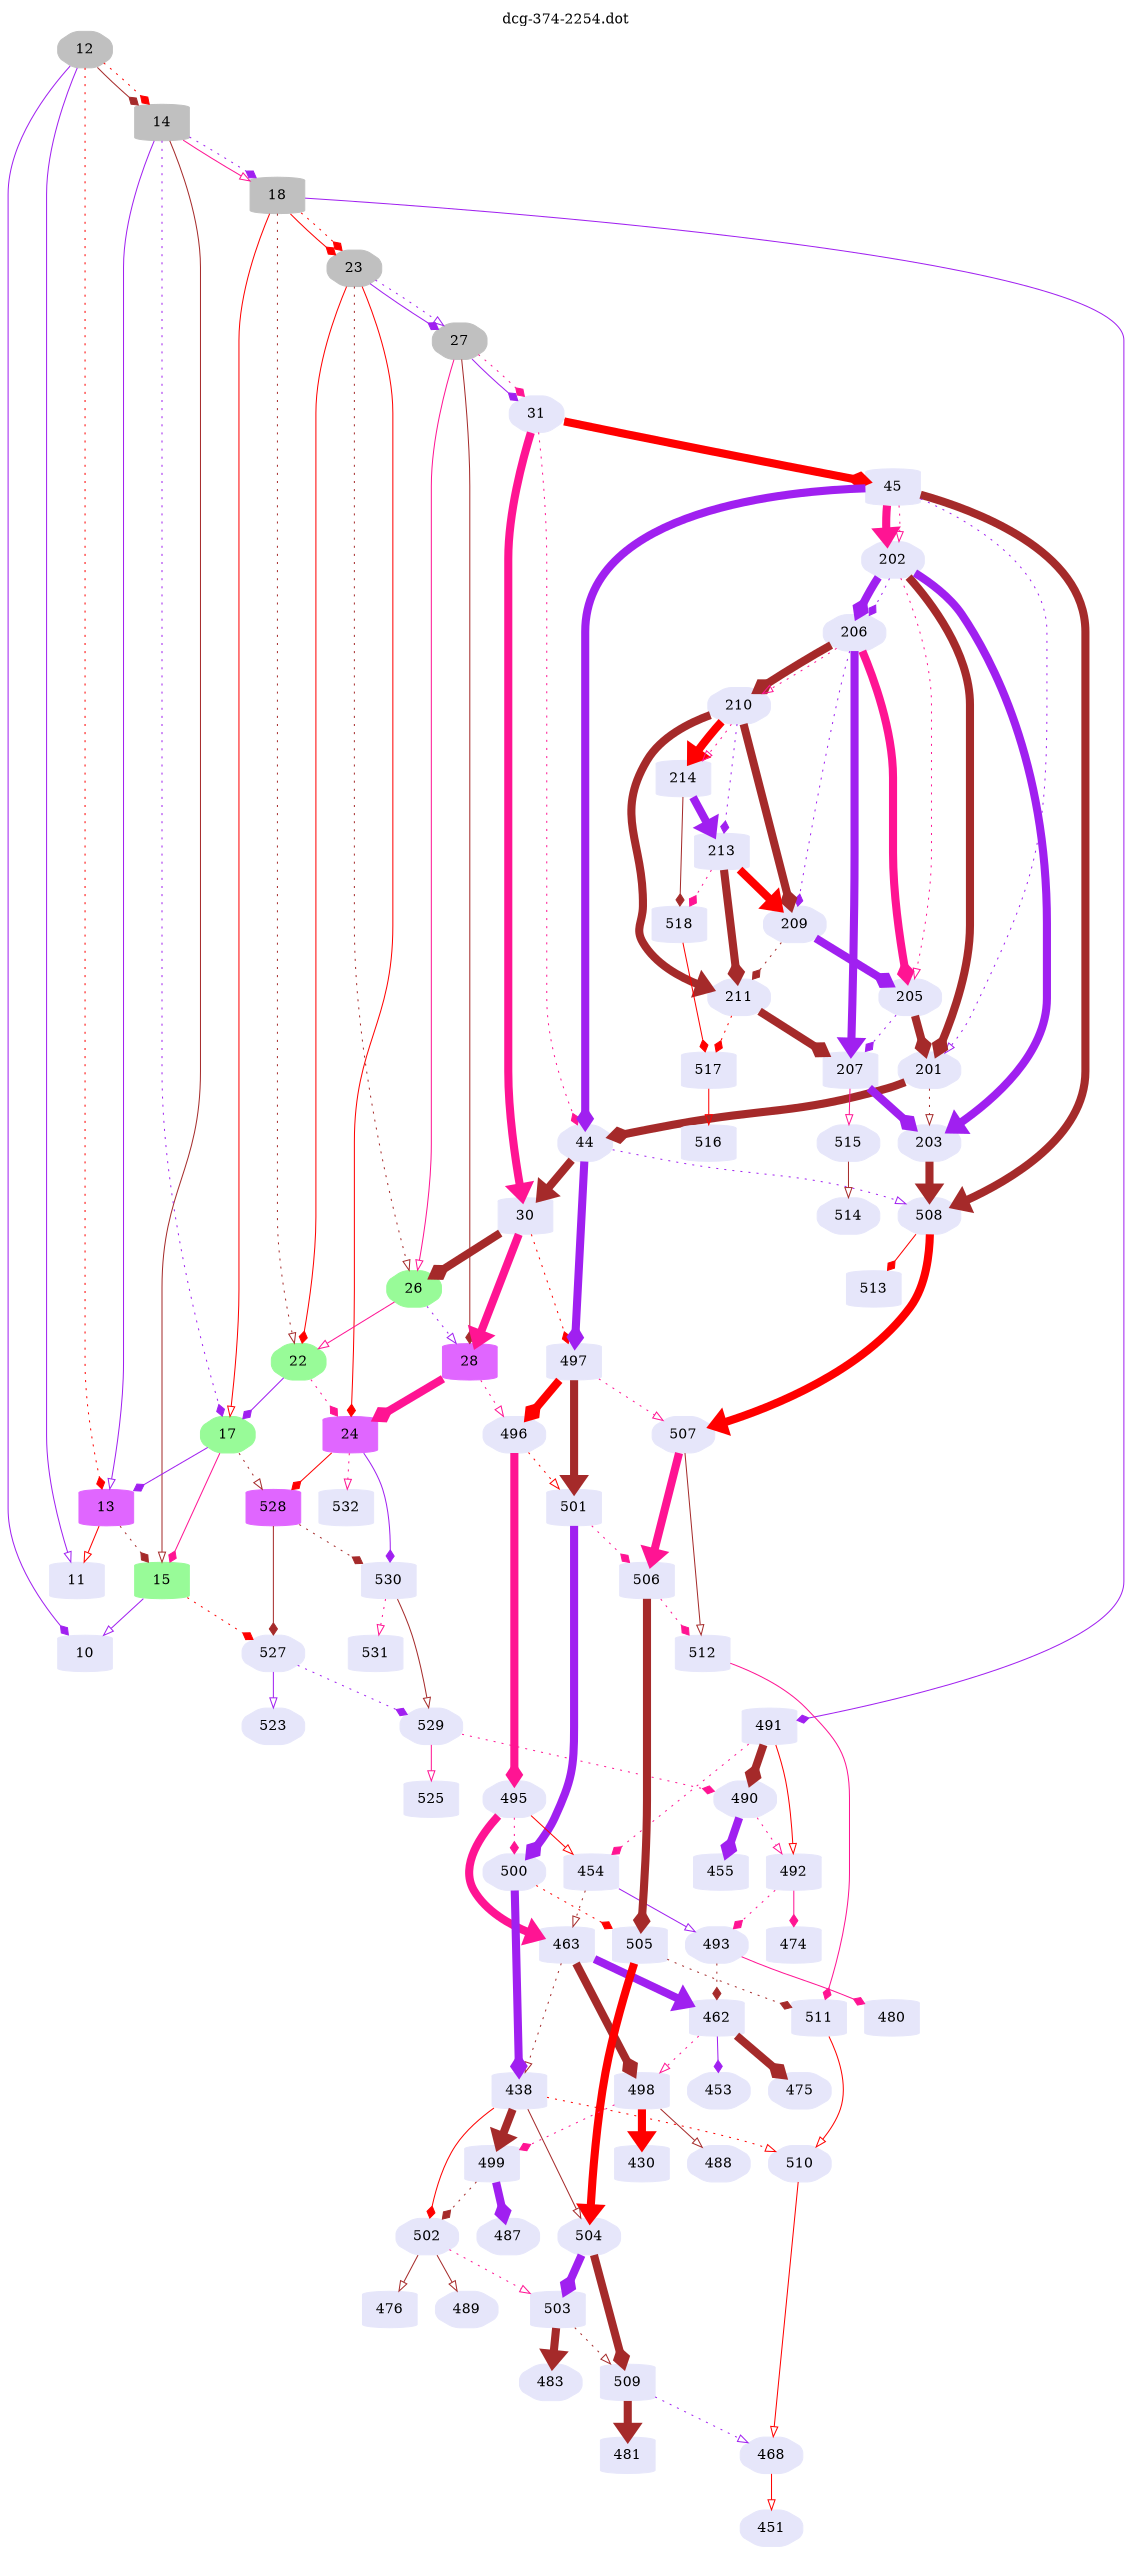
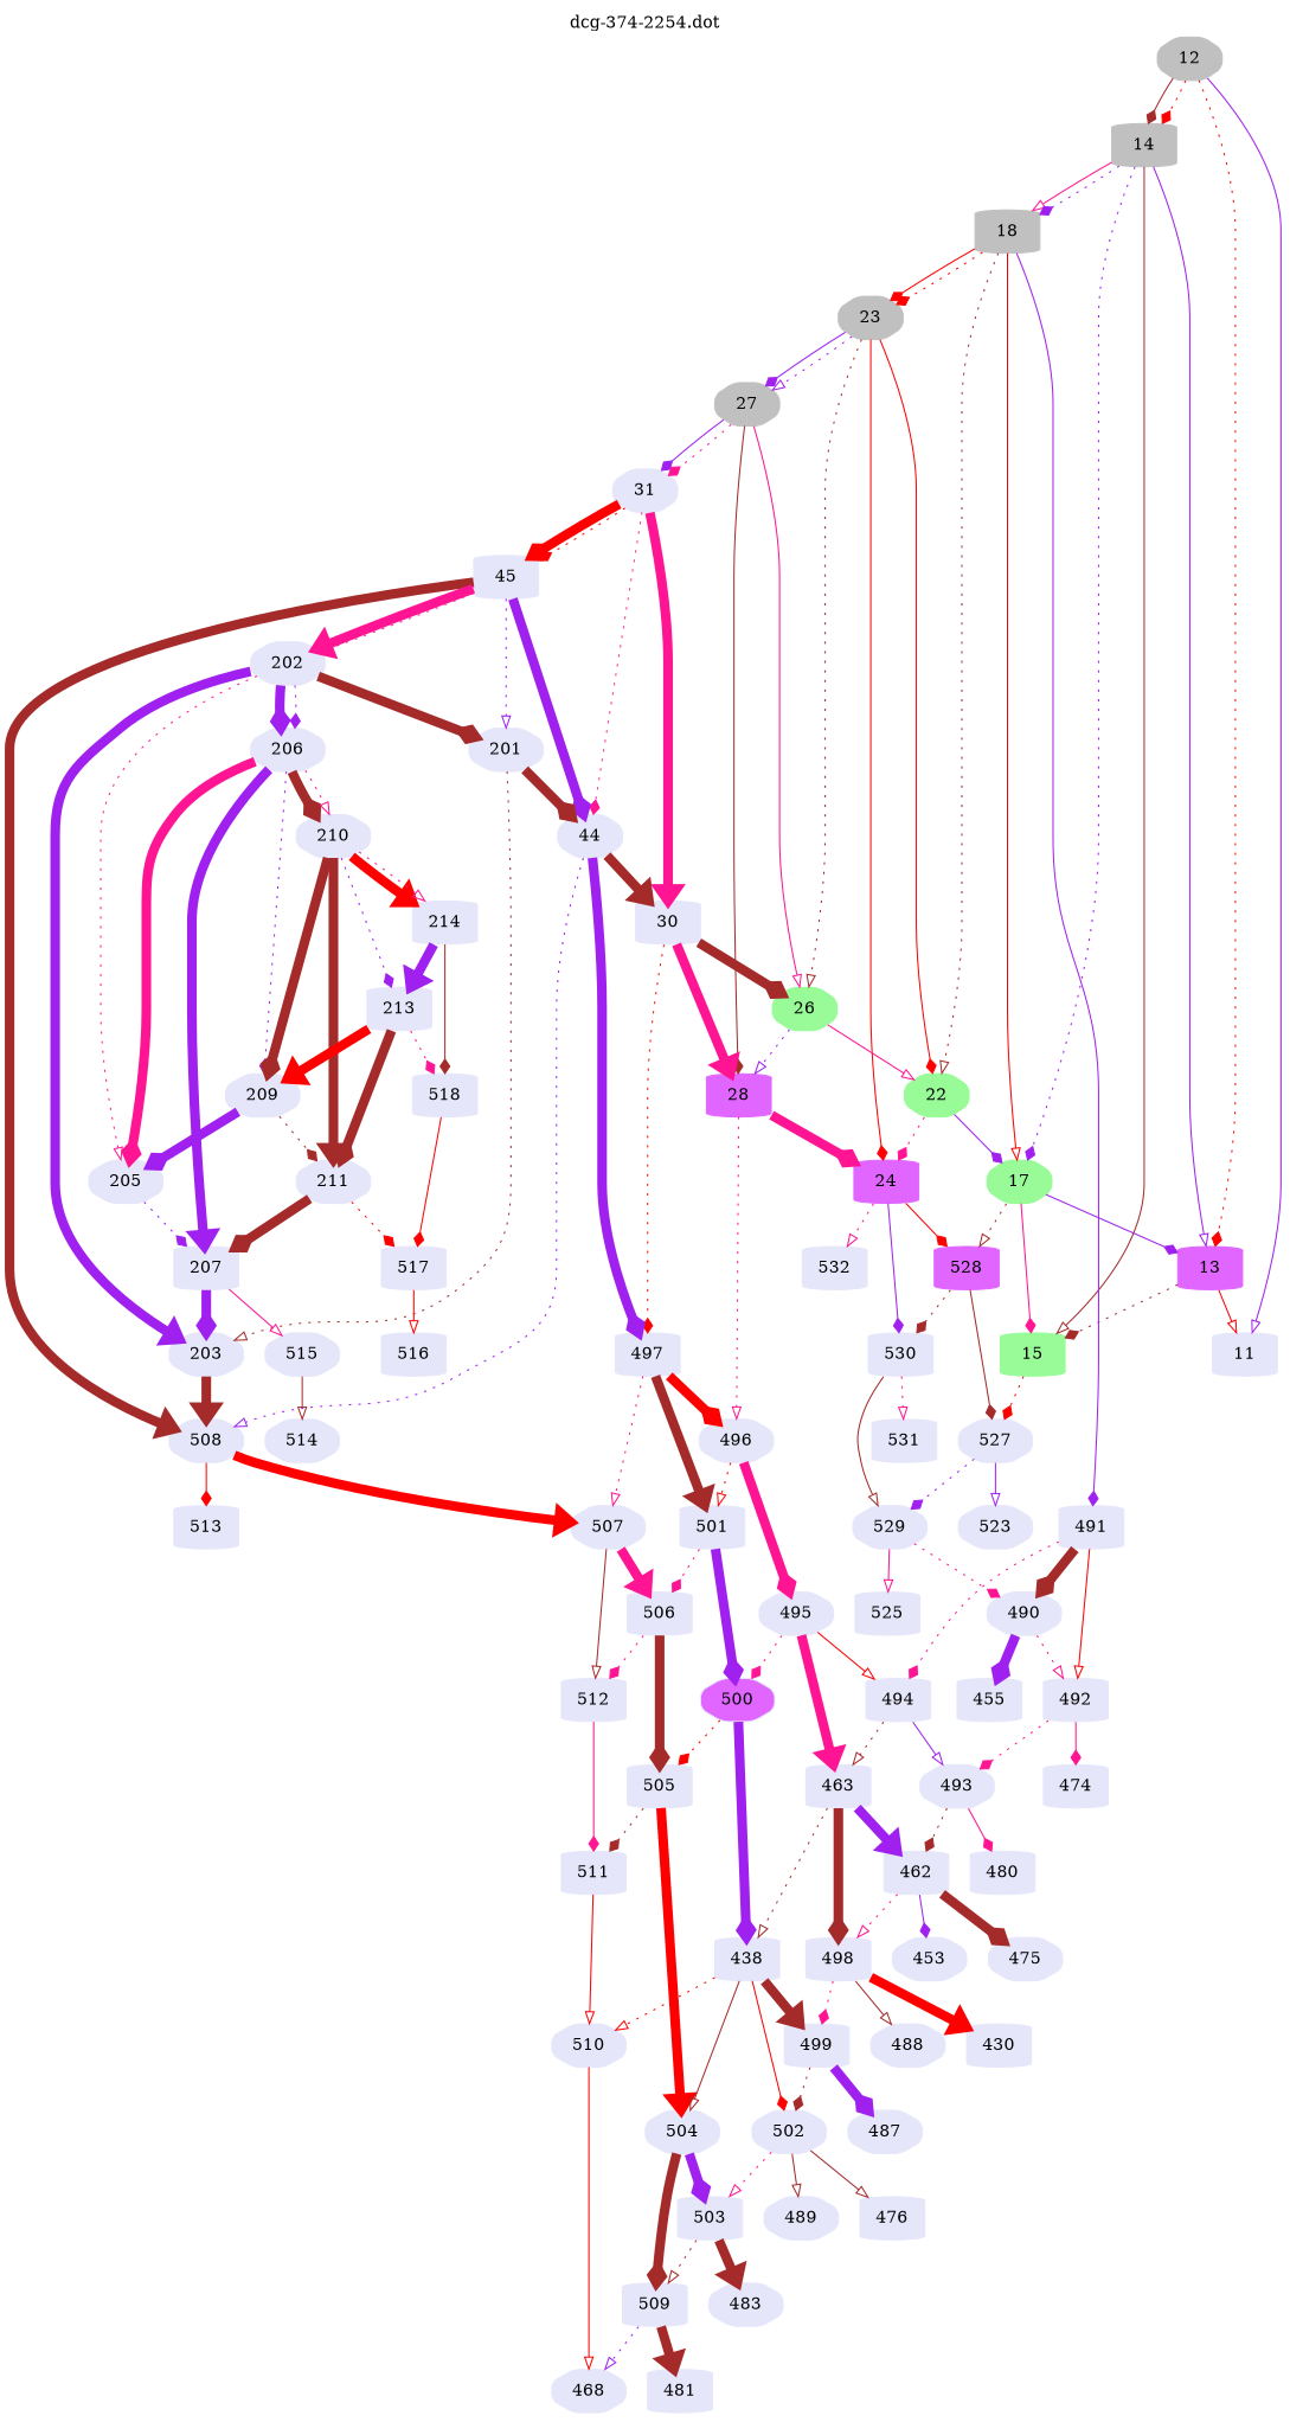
  digraph {
    fontname="DejaVu Serif"
    label="dcg-374-2254.dot"
    labelloc=t
    node [color=lavender fontname="DejaVu Serif" shape=cylinder style="rounded,filled"]
    edge [arrowhead=diamond color=brown fontname="DejaVu Serif"]
    n1 [color=grey label=12 shape=octagon]
    n2 [label=11]
-   n3 [label=10]
    n4 [color=grey label=14]
    n5 [color=mediumorchid1 label=13]
    n6 [color=palegreen label=15]
    n7 [color=grey label=18]
    n8 [color=palegreen label=17 shape=octagon]
    n9 [label=527 shape=octagon]
    n10 [label=491]
    n11 [color=grey label=23 shape=octagon]
    n12 [color=palegreen label=22 shape=octagon]
    n13 [color=mediumorchid1 label=528]
    n14 [label=529 shape=octagon]
    n15 [label=523 shape=octagon]
-   n16 [label=454]
+   n16 [label=494]
    n17 [label=490 shape=octagon]
    n18 [label=492]
    n19 [color=mediumorchid1 label=24]
    n20 [color=grey label=27 shape=octagon]
    n21 [color=palegreen label=26 shape=octagon]
    n22 [label=530]
    n23 [label=463]
    n24 [label=493 shape=octagon]
    n25 [label=455]
    n26 [label=474]
    n27 [label=532]
    n28 [color=mediumorchid1 label=28]
    n29 [label=31 shape=octagon]
    n30 [label=531]
    n31 [label=496 shape=octagon]
    n32 [label=30]
    n33 [label=45]
    n34 [label=44 shape=octagon]
    n35 [label=497]
    n36 [label=501]
    n37 [label=495 shape=octagon]
    n38 [label=507 shape=octagon]
    n39 [label=508 shape=octagon]
    n40 [label=202 shape=octagon]
    n41 [label=201 shape=octagon]
    n42 [label=506]
    n43 [label=512]
-   n44 [label=500 shape=octagon]
+   n44 [label=500 shape=octagon fillcolor=mediumorchid1]
    n45 [label=513]
    n46 [label=203 shape=octagon]
    n47 [label=206 shape=octagon]
    n48 [label=205 shape=octagon]
    n49 [label=207]
    n50 [label=210 shape=octagon]
    n51 [label=209 shape=octagon]
    n52 [label=515 shape=octagon]
    n53 [label=514 shape=octagon]
    n54 [label=211 shape=octagon]
    n55 [label=214]
    n56 [label=213]
    n57 [label=517]
    n58 [label=518]
    n59 [label=516]
    n60 [label=505]
    n61 [label=511]
    n62 [label=504 shape=octagon]
    n63 [label=510 shape=octagon]
    n64 [label=468 shape=octagon]
-   n65 [label=451 shape=octagon]
    n66 [label=503]
    n67 [label=509]
    n68 [label=483 shape=octagon]
    n69 [label=481]
    n70 [label=438]
    n71 [label=499]
    n72 [label=502 shape=octagon]
    n73 [label=487 shape=octagon]
    n74 [label=489 shape=octagon]
    n75 [label=476]
    n76 [label=462]
    n77 [label=498]
    n78 [label=480]
    n79 [label=453 shape=octagon]
    n80 [label=475 shape=octagon]
    n81 [label=488 shape=octagon]
    n82 [label=430]
    n83 [label=525]
    n1 -> n2 [arrowhead=onormal color=purple penwidth=1]
-   n1 -> n3 [color=purple penwidth=1]
    n1 -> n4 [penwidth=1]
    n1 -> n4 [color=red style=dotted]
    n1 -> n5 [color=red style=dotted]
    n4 -> n5 [arrowhead=onormal color=purple penwidth=1]
    n4 -> n6 [arrowhead=onormal penwidth=1]
    n4 -> n7 [arrowhead=onormal color=deeppink penwidth=1]
    n4 -> n7 [color=purple style=dotted]
    n4 -> n8 [color=purple style=dotted]
    n5 -> n2 [arrowhead=onormal color=red penwidth=1]
    n5 -> n6 [style=dotted]
-   n6 -> n3 [arrowhead=onormal color=purple penwidth=1]
    n6 -> n9 [color=red style=dotted]
    n7 -> n8 [arrowhead=onormal color=red penwidth=1]
    n7 -> n10 [color=purple penwidth=1]
    n7 -> n11 [color=red penwidth=1]
    n7 -> n11 [color=red style=dotted]
    n7 -> n12 [arrowhead=onormal style=dotted]
    n8 -> n5 [color=purple penwidth=1]
    n8 -> n6 [color=deeppink penwidth=1]
    n8 -> n13 [arrowhead=onormal style=dotted]
    n9 -> n14 [color=purple style=dotted]
    n9 -> n15 [arrowhead=onormal color=purple penwidth=1]
    n10 -> n16 [color=deeppink style=dotted]
    n10 -> n17 [penwidth=8]
    n10 -> n18 [arrowhead=onormal color=red penwidth=1]
    n11 -> n12 [color=red penwidth=1]
    n11 -> n19 [color=red penwidth=1]
    n11 -> n20 [color=purple penwidth=1]
    n11 -> n20 [arrowhead=onormal color=purple style=dotted]
    n11 -> n21 [arrowhead=onormal style=dotted]
    n12 -> n8 [color=purple penwidth=1]
    n12 -> n19 [color=deeppink style=dotted]
    n13 -> n9 [penwidth=1]
    n13 -> n22 [style=dotted]
    n14 -> n17 [color=deeppink style=dotted]
    n14 -> n83 [arrowhead=onormal color=deeppink penwidth=1]
    n16 -> n23 [arrowhead=onormal style=dotted]
    n16 -> n24 [arrowhead=onormal color=purple penwidth=1]
    n17 -> n18 [arrowhead=onormal color=deeppink style=dotted]
    n17 -> n25 [color=purple penwidth=8]
    n18 -> n24 [color=deeppink style=dotted]
    n18 -> n26 [color=deeppink penwidth=1]
    n19 -> n13 [color=red penwidth=1]
    n19 -> n22 [color=purple penwidth=1]
    n19 -> n27 [arrowhead=onormal color=deeppink style=dotted]
    n20 -> n21 [arrowhead=onormal color=deeppink penwidth=1]
    n20 -> n28 [penwidth=1]
    n20 -> n29 [color=purple penwidth=1]
    n20 -> n29 [color=deeppink style=dotted]
    n21 -> n12 [arrowhead=onormal color=deeppink penwidth=1]
    n21 -> n28 [arrowhead=onormal color=purple style=dotted]
    n22 -> n14 [arrowhead=onormal penwidth=1]
    n22 -> n30 [arrowhead=onormal color=deeppink style=dotted]
    n23 -> n70 [arrowhead=onormal style=dotted]
    n23 -> n76 [arrowhead=onormal color=purple penwidth=8]
    n23 -> n77 [penwidth=8]
    n24 -> n76 [style=dotted]
    n24 -> n78 [color=deeppink penwidth=1]
    n28 -> n19 [color=deeppink penwidth=8]
    n28 -> n31 [arrowhead=onormal color=deeppink style=dotted]
    n29 -> n32 [arrowhead=onormal color=deeppink penwidth=8]
    n29 -> n33 [color=red penwidth=8]
    n29 -> n33 [color=red style=dotted]
    n29 -> n34 [color=deeppink style=dotted]
    n31 -> n36 [arrowhead=onormal color=red style=dotted]
    n31 -> n37 [color=deeppink penwidth=8]
    n32 -> n21 [penwidth=8]
    n32 -> n28 [arrowhead=onormal color=deeppink penwidth=8]
    n32 -> n35 [color=red style=dotted]
    n33 -> n34 [color=purple penwidth=8]
    n33 -> n39 [arrowhead=onormal penwidth=8]
    n33 -> n40 [arrowhead=onormal color=deeppink penwidth=8]
    n33 -> n40 [arrowhead=onormal color=deeppink style=dotted]
    n33 -> n41 [arrowhead=onormal color=purple style=dotted]
    n34 -> n32 [arrowhead=onormal penwidth=8]
    n34 -> n35 [color=purple penwidth=8]
    n34 -> n39 [arrowhead=onormal color=purple style=dotted]
    n35 -> n31 [color=red penwidth=8]
    n35 -> n36 [arrowhead=onormal penwidth=8]
    n35 -> n38 [arrowhead=onormal color=deeppink style=dotted]
    n36 -> n42 [color=deeppink style=dotted]
    n36 -> n44 [color=purple penwidth=8]
    n37 -> n16 [arrowhead=onormal color=red penwidth=1]
    n37 -> n23 [arrowhead=onormal color=deeppink penwidth=8]
    n37 -> n44 [color=deeppink style=dotted]
    n38 -> n42 [arrowhead=onormal color=deeppink penwidth=8]
    n38 -> n43 [arrowhead=onormal penwidth=1]
    n39 -> n38 [arrowhead=onormal color=red penwidth=8]
    n39 -> n45 [color=red penwidth=1]
    n40 -> n41 [penwidth=8]
    n40 -> n46 [arrowhead=onormal color=purple penwidth=8]
    n40 -> n47 [color=purple penwidth=8]
    n40 -> n47 [color=purple style=dotted]
    n40 -> n48 [arrowhead=onormal color=deeppink style=dotted]
    n41 -> n34 [penwidth=8]
    n41 -> n46 [arrowhead=onormal style=dotted]
    n42 -> n43 [color=deeppink style=dotted]
    n42 -> n60 [penwidth=8]
    n43 -> n61 [color=deeppink penwidth=1]
    n44 -> n60 [color=red style=dotted]
    n44 -> n70 [color=purple penwidth=8]
    n46 -> n39 [arrowhead=onormal penwidth=8]
    n47 -> n48 [color=deeppink penwidth=8]
    n47 -> n49 [arrowhead=onormal color=purple penwidth=8]
    n47 -> n50 [penwidth=8]
    n47 -> n50 [arrowhead=onormal color=deeppink style=dotted]
    n47 -> n51 [color=purple style=dotted]
-   n48 -> n41 [penwidth=8]
    n48 -> n49 [color=purple style=dotted]
    n49 -> n46 [color=purple penwidth=8]
    n49 -> n52 [arrowhead=onormal color=deeppink penwidth=1]
    n50 -> n51 [penwidth=8]
    n50 -> n54 [arrowhead=onormal penwidth=8]
    n50 -> n55 [arrowhead=onormal color=red penwidth=8]
    n50 -> n55 [arrowhead=onormal color=deeppink style=dotted]
    n50 -> n56 [color=purple style=dotted]
    n51 -> n48 [color=purple penwidth=8]
    n51 -> n54 [style=dotted]
    n52 -> n53 [arrowhead=onormal penwidth=1]
    n54 -> n49 [penwidth=8]
    n54 -> n57 [color=red style=dotted]
    n55 -> n56 [arrowhead=onormal color=purple penwidth=8]
    n55 -> n58 [penwidth=1]
    n56 -> n51 [arrowhead=onormal color=red penwidth=8]
    n56 -> n54 [penwidth=8]
    n56 -> n58 [color=deeppink style=dotted]
    n57 -> n59 [arrowhead=onormal color=red penwidth=1]
    n58 -> n57 [color=red penwidth=1]
    n60 -> n61 [style=dotted]
    n60 -> n62 [arrowhead=onormal color=red penwidth=8]
    n61 -> n63 [arrowhead=onormal color=red penwidth=1]
    n62 -> n66 [color=purple penwidth=8]
    n62 -> n67 [penwidth=8]
    n63 -> n64 [arrowhead=onormal color=red penwidth=1]
-   n64 -> n65 [arrowhead=onormal color=red penwidth=1]
    n66 -> n67 [arrowhead=onormal style=dotted]
    n66 -> n68 [arrowhead=onormal penwidth=8]
    n67 -> n64 [arrowhead=onormal color=purple style=dotted]
    n67 -> n69 [arrowhead=onormal penwidth=8]
    n70 -> n62 [arrowhead=onormal style=solid]
    n70 -> n63 [arrowhead=onormal color=red style=dotted]
    n70 -> n71 [arrowhead=onormal penwidth=8]
    n70 -> n72 [color=red penwidth=1]
    n71 -> n72 [style=dotted]
    n71 -> n73 [color=purple penwidth=8]
    n72 -> n66 [arrowhead=onormal color=deeppink style=dotted]
    n72 -> n74 [arrowhead=onormal penwidth=1]
    n72 -> n75 [arrowhead=onormal penwidth=1]
    n76 -> n77 [arrowhead=onormal color=deeppink style=dotted]
    n76 -> n79 [color=purple penwidth=1]
    n76 -> n80 [penwidth=8]
    n77 -> n71 [color=deeppink style=dotted]
    n77 -> n81 [arrowhead=onormal penwidth=1]
    n77 -> n82 [arrowhead=onormal color=red penwidth=8]
  }
